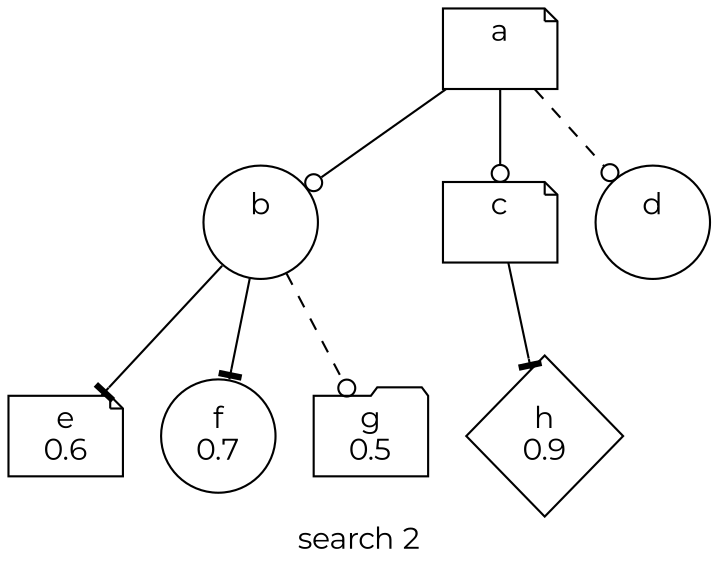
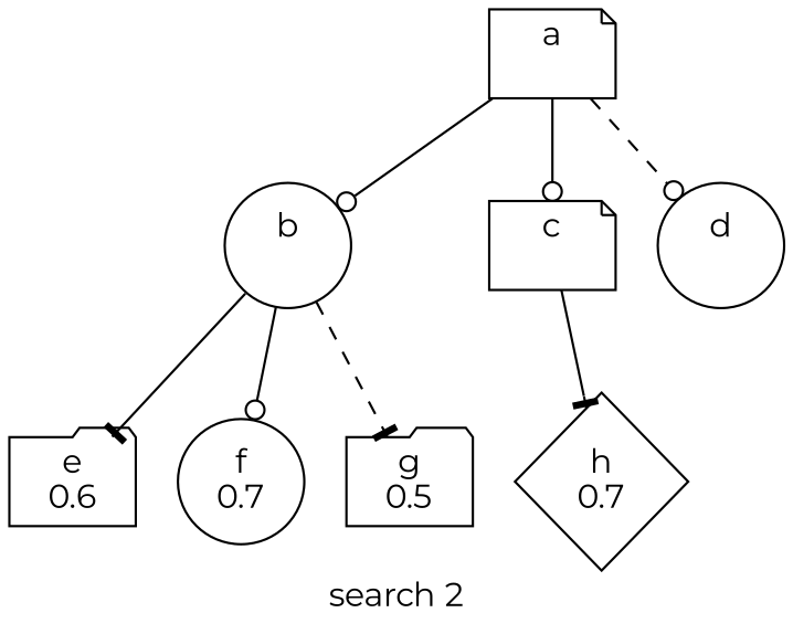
  digraph {
    fontname=Montserrat
    label="search 2"
    rankdir=UD
    node [fontname=Montserrat shape=ellipse]
    edge [arrowhead=odot fontname=Montserrat]
    n1 [label="a\n   " shape=note]
    n2 [label="b\n   "]
    n3 [label="c\n   " shape=note]
    n4 [label="d\n   "]
-   n5 [label="e\n0.6" shape=note]
+   n5 [label="e\n0.6" shape=folder]
    n6 [label="f\n0.7"]
    n7 [label="g\n0.5" shape=folder]
-   n8 [label="h\n0.9" shape=diamond]
+   n8 [label="h\n0.7" shape=diamond]
    n1 -> n2
    n1 -> n3
    n1 -> n4 [style=dashed]
    n2 -> n5 [arrowhead=tee]
-   n2 -> n6 [arrowhead=tee]
-   n2 -> n7 [style=dashed]
+   n2 -> n6
+   n2 -> n7 [arrowhead=tee style=dashed]
    n3 -> n8 [arrowhead=tee]
  }
